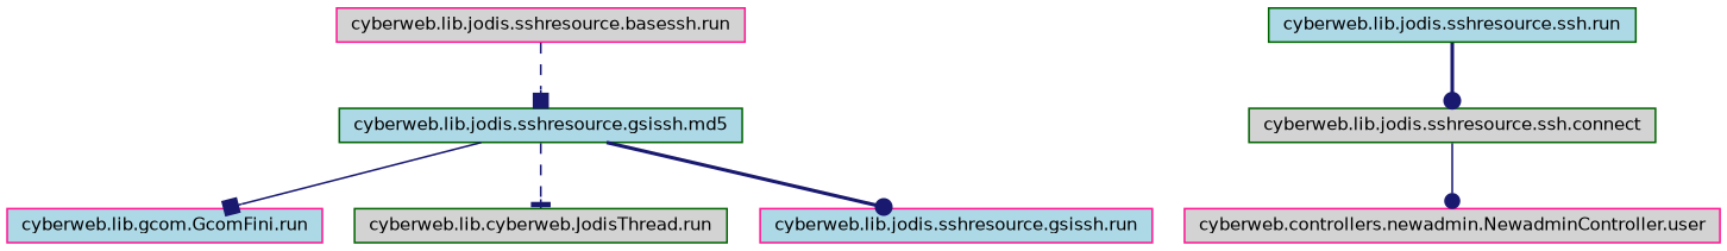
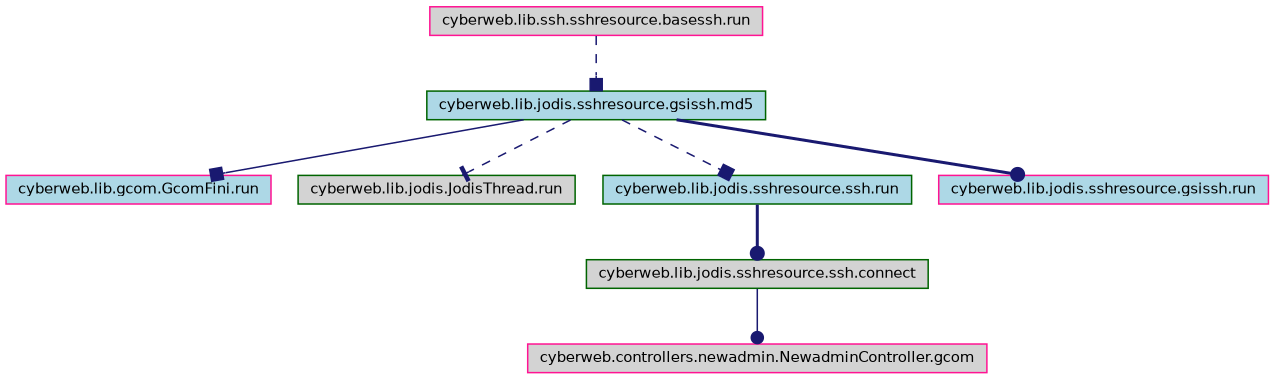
  digraph {
    rankdir=TB
    node [color=darkgreen fillcolor=lightblue fontname=Helvetica fontsize=10 shape=record style=filled]
    edge [arrowhead=box color=midnightblue fontname=Helvetica fontsize=10 labelfontname=Helvetica labelfontsize=10 style=dashed]
    n1 [fontcolor=black height=0.2 label="cyberweb.lib.jodis.sshresource.gsissh.md5" width=0.4]
    n2 [color=deeppink height=0.2 label="cyberweb.lib.gcom.GcomFini.run" width=0.4]
-   n3 [fillcolor=lightgrey height=0.2 label="cyberweb.lib.cyberweb.JodisThread.run" width=0.4]
+   n3 [fillcolor=lightgrey height=0.2 label="cyberweb.lib.jodis.JodisThread.run" width=0.4]
    n4 [height=0.2 label="cyberweb.lib.jodis.sshresource.ssh.run" width=0.4]
    n5 [color=deeppink height=0.2 label="cyberweb.lib.jodis.sshresource.gsissh.run" width=0.4]
-   n6 [color=deeppink fillcolor=lightgrey height=0.2 label="cyberweb.lib.jodis.sshresource.basessh.run" width=0.4]
+   n6 [color=deeppink fillcolor=lightgrey height=0.2 label="cyberweb.lib.ssh.sshresource.basessh.run" width=0.4]
    n7 [fillcolor=lightgrey height=0.2 label="cyberweb.lib.jodis.sshresource.ssh.connect" width=0.4]
-   n8 [color=deeppink fillcolor=lightgrey height=0.2 label="cyberweb.controllers.newadmin.NewadminController.user" width=0.4]
+   n8 [color=deeppink fillcolor=lightgrey height=0.2 label="cyberweb.controllers.newadmin.NewadminController.gcom" width=0.4]
    n1 -> n2 [style=solid]
    n1 -> n3 [arrowhead=tee]
+   n1 -> n4
    n1 -> n5 [arrowhead=dot style=bold]
    n4 -> n7 [arrowhead=dot style=bold]
    n6 -> n1
    n7 -> n8 [arrowhead=dot style=solid]
  }
